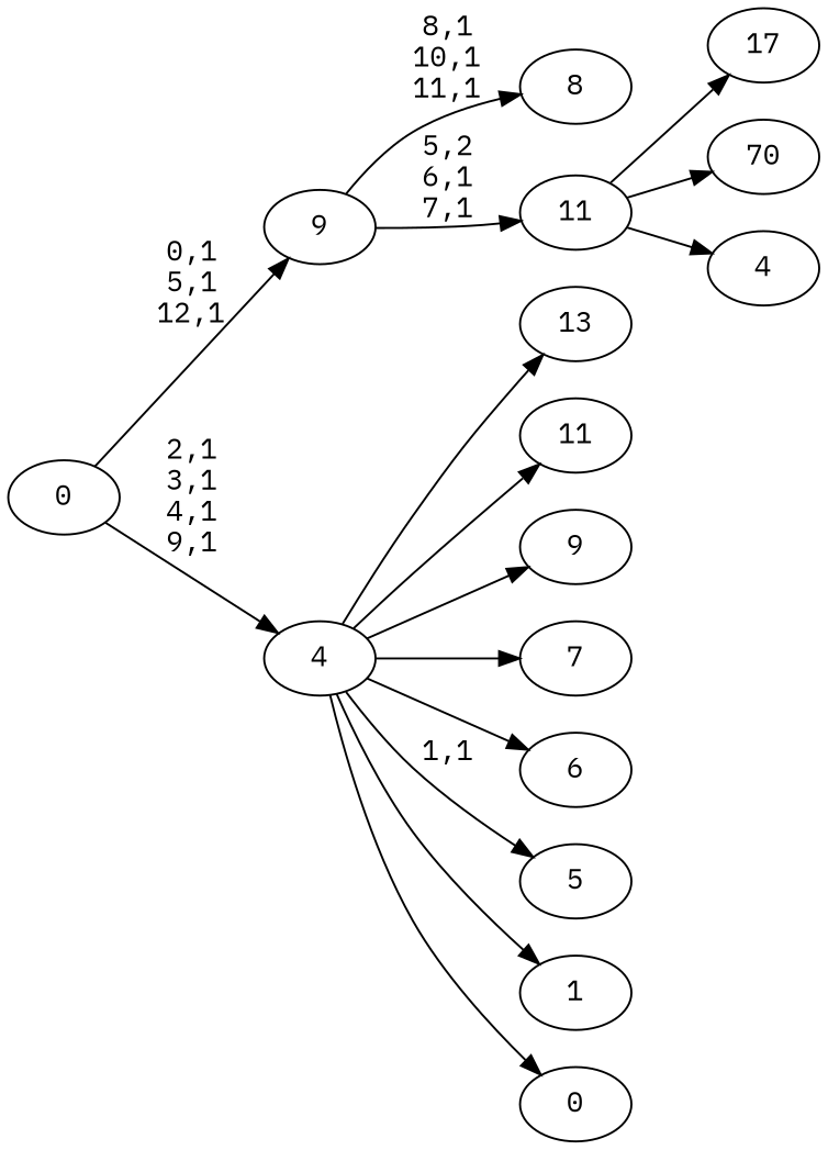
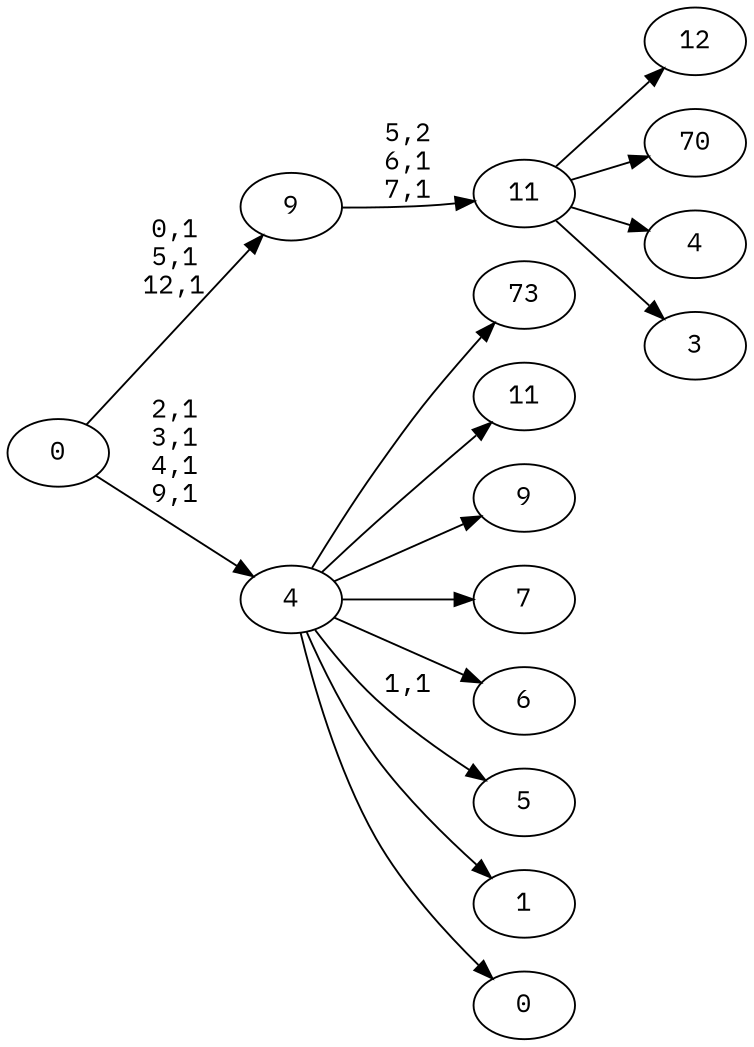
  digraph {
    fontname="IBM Plex Mono"
    rankdir=LR
    node [fontname="IBM Plex Mono"]
    edge [fontname="IBM Plex Mono"]
-   n1 [label=13]
-   n2 [label=17]
+   n1 [label=73]
+   n2 [label=12]
    n3 [label=11]
    n4 [label=70]
    n5 [label=9]
-   n6 [label=8]
    n7 [label=7]
    n8 [label=6]
    n9 [label=5]
    n10 [label=4]
+   n11 [label=3]
    11
    9
    n14 [label=1]
    n15 [label=0]
    4
    0
    11 -> n2
    11 -> n4
    11 -> n10
-   9 -> n6 [label="8,1\n10,1\n11,1"]
+   11 -> n11
    9 -> 11 [label="5,2\n6,1\n7,1"]
    4 -> n1
    4 -> n3
    4 -> n5
    4 -> n7
    4 -> n8
    4 -> n9 [label="1,1"]
    4 -> n14
    4 -> n15
    0 -> 9 [label="0,1\n5,1\n12,1"]
    0 -> 4 [label="2,1\n3,1\n4,1\n9,1"]
  }
